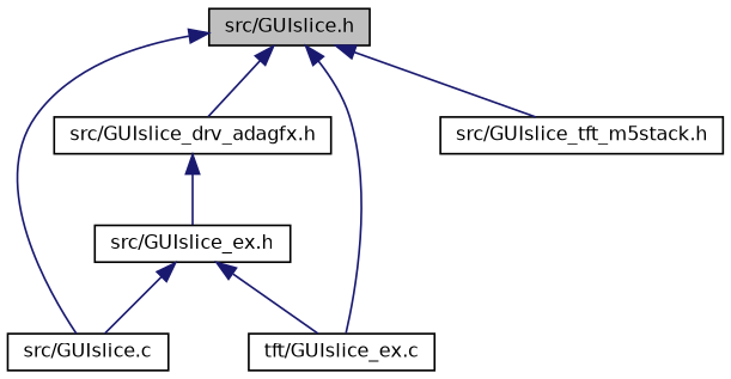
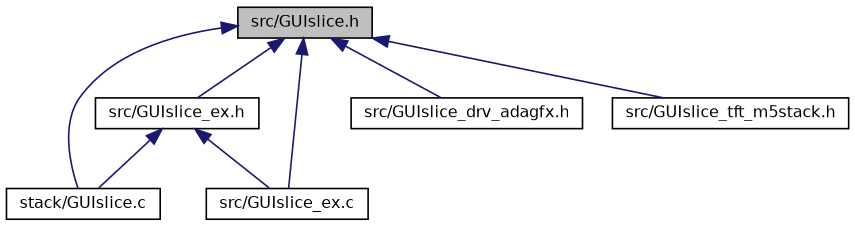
  digraph {
    node [color=black fillcolor=white fontname=Helvetica fontsize=10 shape=record style=filled]
    edge [color=midnightblue dir=back fontname=Helvetica fontsize=10 labelfontname=Helvetica labelfontsize=10 style=solid]
    n1 [fillcolor=grey75 fontcolor=black height=0.2 label="src/GUIslice.h" width=0.4]
-   n2 [height=0.2 label="src/GUIslice.c" width=0.4]
+   n2 [height=0.2 label="stack/GUIslice.c" width=0.4]
    n3 [height=0.2 label="src/GUIslice_ex.h" width=0.4]
-   n4 [height=0.2 label="tft/GUIslice_ex.c" width=0.4]
+   n4 [height=0.2 label="src/GUIslice_ex.c" width=0.4]
    n5 [height=0.2 label="src/GUIslice_drv_adagfx.h" width=0.4]
    n6 [height=0.2 label="src/GUIslice_tft_m5stack.h" width=0.4]
    n1 -> n2
-   n5 -> n3
+   n1 -> n3
    n1 -> n4
    n1 -> n5
    n1 -> n6
    n3 -> n2
    n3 -> n4
  }
